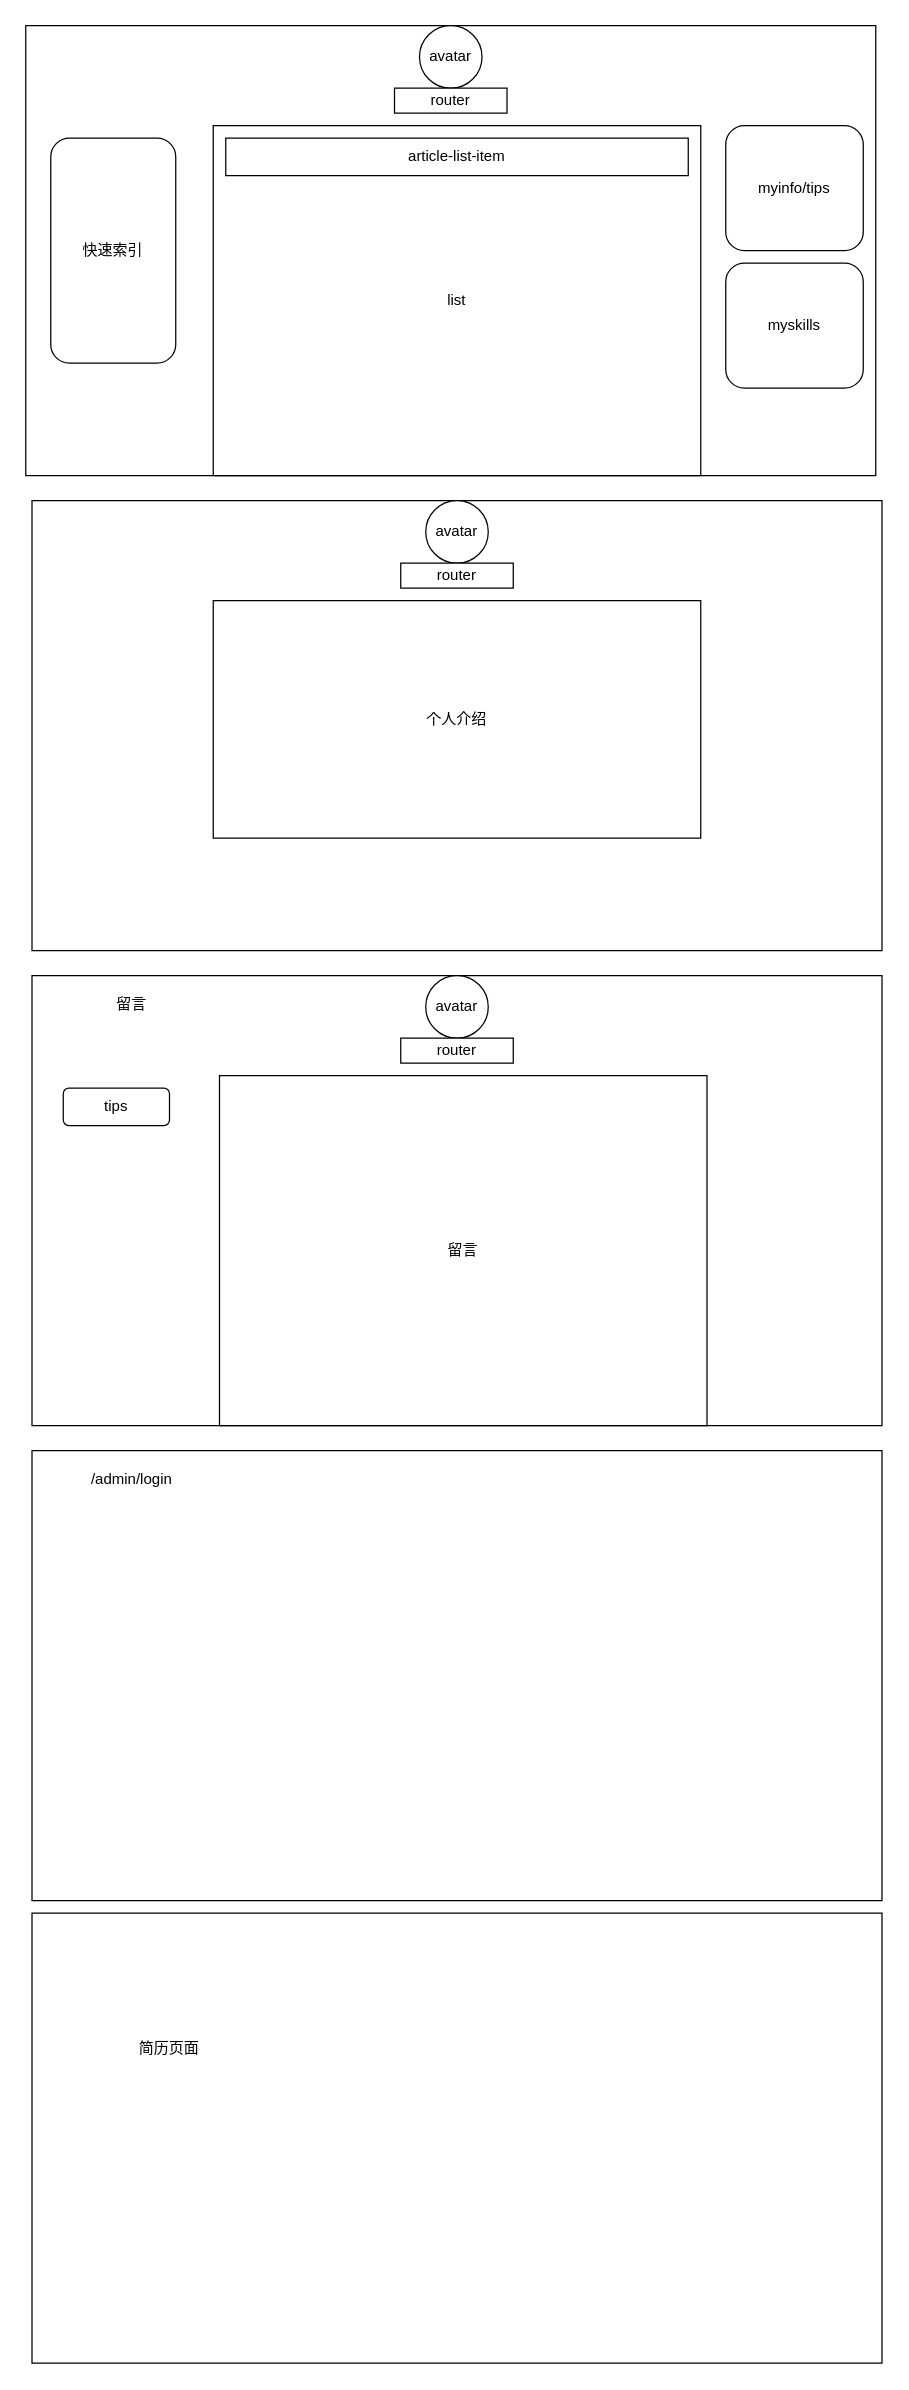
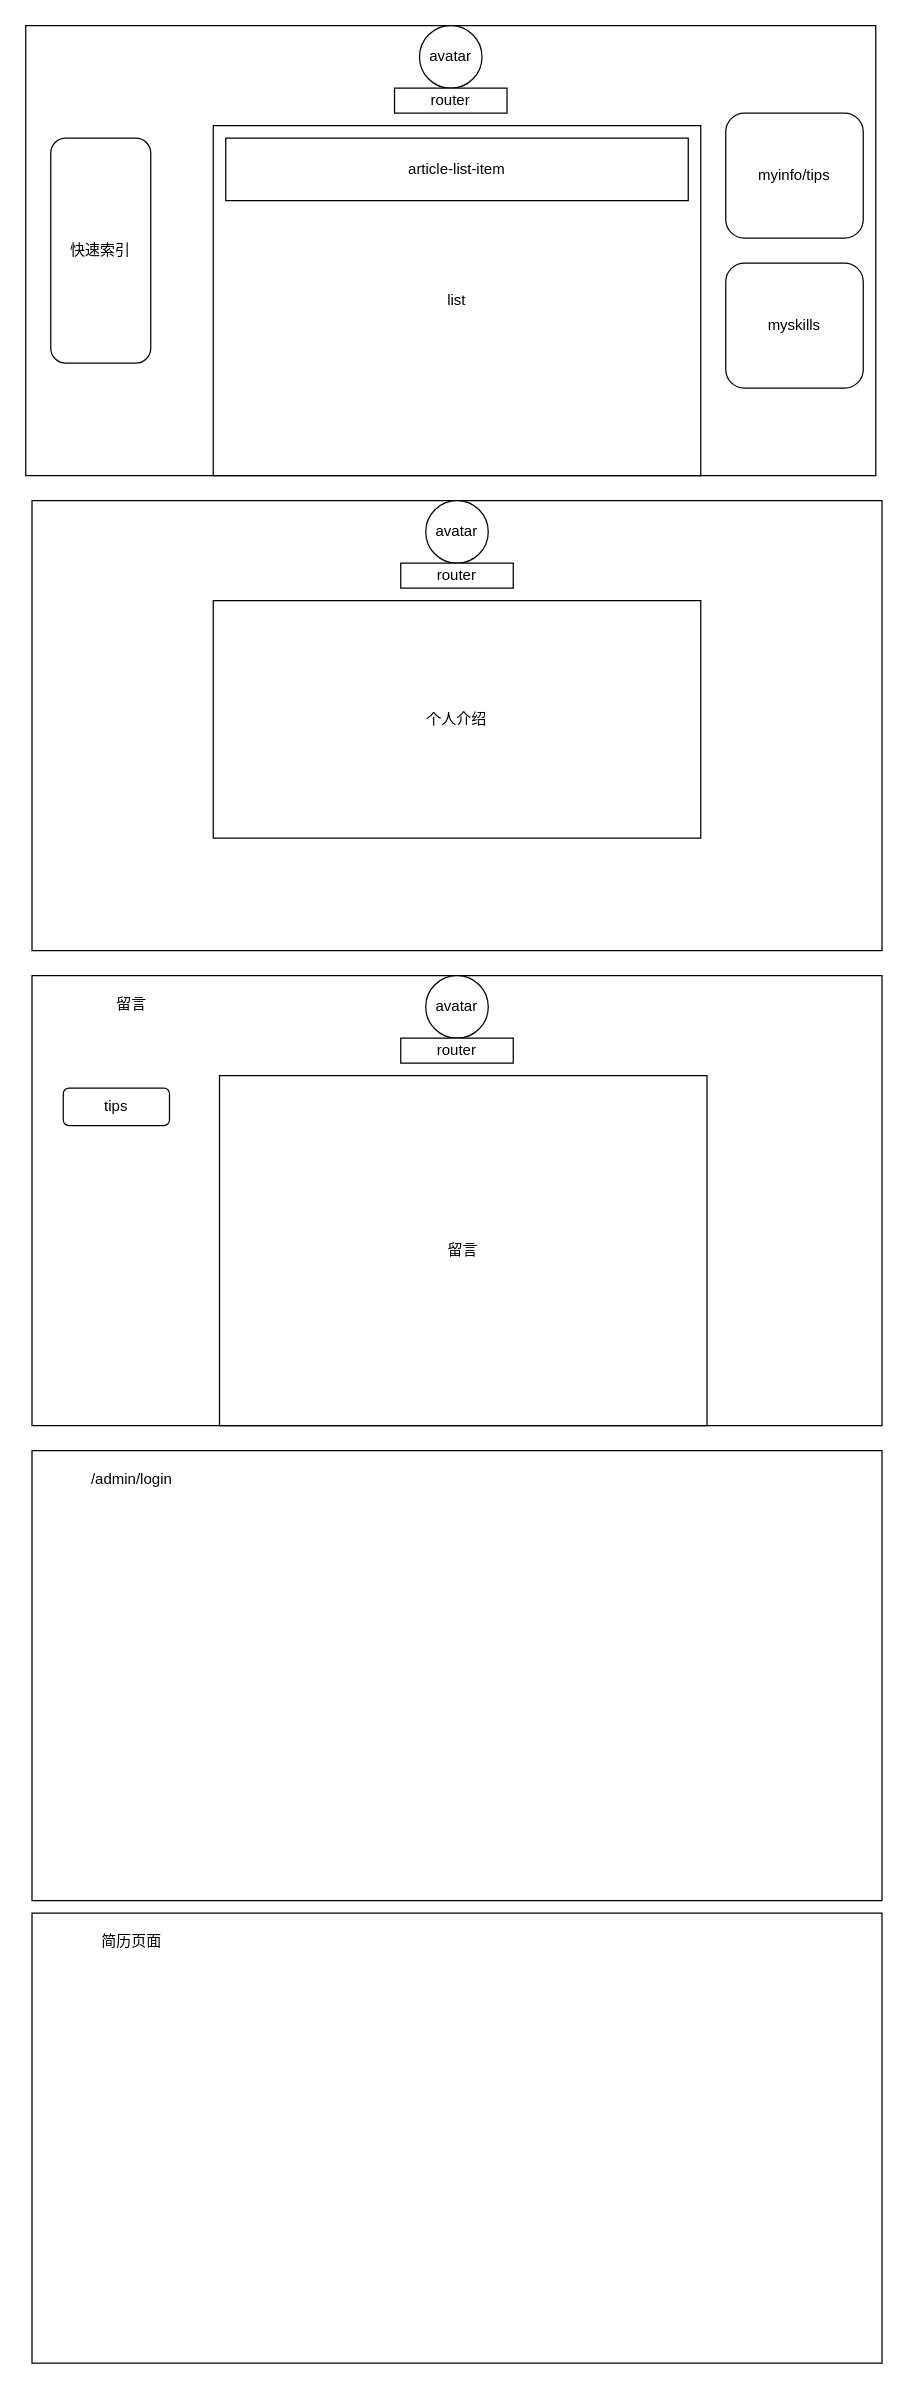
  <mxCell id="0" />
  <mxCell id="1" parent="0" />
  <mxCell id="2" value="" style="rounded=0;whiteSpace=wrap;html=1;" parent="1" vertex="1"><mxGeometry x="20" y="20" width="680" height="360" as="geometry" /></mxCell>
  <mxCell id="3" value="avatar" style="ellipse;whiteSpace=wrap;html=1;aspect=fixed;" parent="1" vertex="1"><mxGeometry x="335" y="20" width="50" height="50" as="geometry" /></mxCell>
  <mxCell id="4" value="router" style="rounded=0;whiteSpace=wrap;html=1;" parent="1" vertex="1"><mxGeometry x="315" y="70" width="90" height="20" as="geometry" /></mxCell>
  <mxCell id="5" value="list" style="rounded=0;whiteSpace=wrap;html=1;" parent="1" vertex="1"><mxGeometry x="170" y="100" width="390" height="280" as="geometry" /></mxCell>
- <mxCell id="6" value="myinfo/tips" style="rounded=1;whiteSpace=wrap;html=1;" parent="1" vertex="1"><mxGeometry x="580" y="100" width="110" height="100" as="geometry" /></mxCell>
+ <mxCell id="6" value="myinfo/tips" style="rounded=1;whiteSpace=wrap;html=1;" parent="1" vertex="1"><mxGeometry x="580" y="90" width="110" height="100" as="geometry" /></mxCell>
  <mxCell id="7" value="myskills" style="rounded=1;whiteSpace=wrap;html=1;" parent="1" vertex="1"><mxGeometry x="580" y="210" width="110" height="100" as="geometry" /></mxCell>
- <mxCell id="8" value="快速索引" style="rounded=1;whiteSpace=wrap;html=1;" parent="1" vertex="1"><mxGeometry x="40" y="110" width="100" height="180" as="geometry" /></mxCell>
+ <mxCell id="8" value="快速索引" style="rounded=1;whiteSpace=wrap;html=1;" parent="1" vertex="1"><mxGeometry x="40" y="110" width="80" height="180" as="geometry" /></mxCell>
  <mxCell id="9" value="" style="rounded=0;whiteSpace=wrap;html=1;" parent="1" vertex="1"><mxGeometry x="25" y="400" width="680" height="360" as="geometry" /></mxCell>
  <mxCell id="10" value="avatar" style="ellipse;whiteSpace=wrap;html=1;aspect=fixed;" parent="1" vertex="1"><mxGeometry x="340" y="400" width="50" height="50" as="geometry" /></mxCell>
  <mxCell id="11" value="router" style="rounded=0;whiteSpace=wrap;html=1;" parent="1" vertex="1"><mxGeometry x="320" y="450" width="90" height="20" as="geometry" /></mxCell>
  <mxCell id="12" value="个人介绍" style="rounded=0;whiteSpace=wrap;html=1;" parent="1" vertex="1"><mxGeometry x="170" y="480" width="390" height="190" as="geometry" /></mxCell>
- <mxCell id="13" value="article-list-item" style="rounded=0;whiteSpace=wrap;html=1;" parent="1" vertex="1"><mxGeometry x="180" y="110" width="370" height="30" as="geometry" /></mxCell>
+ <mxCell id="13" value="article-list-item" style="rounded=0;whiteSpace=wrap;html=1;" parent="1" vertex="1"><mxGeometry x="180" y="110" width="370" height="50" as="geometry" /></mxCell>
  <mxCell id="14" value="" style="rounded=0;whiteSpace=wrap;html=1;" parent="1" vertex="1"><mxGeometry x="25" y="780" width="680" height="360" as="geometry" /></mxCell>
  <mxCell id="15" value="avatar" style="ellipse;whiteSpace=wrap;html=1;aspect=fixed;" parent="1" vertex="1"><mxGeometry x="340" y="780" width="50" height="50" as="geometry" /></mxCell>
  <mxCell id="16" value="router" style="rounded=0;whiteSpace=wrap;html=1;" parent="1" vertex="1"><mxGeometry x="320" y="830" width="90" height="20" as="geometry" /></mxCell>
  <mxCell id="17" value="留言" style="rounded=0;whiteSpace=wrap;html=1;" parent="1" vertex="1"><mxGeometry x="175" y="860" width="390" height="280" as="geometry" /></mxCell>
  <mxCell id="18" value="tips" style="rounded=1;whiteSpace=wrap;html=1;" parent="1" vertex="1"><mxGeometry x="50" y="870" width="85" height="30" as="geometry" /></mxCell>
  <mxCell id="19" value="留言" style="text;html=1;strokeColor=none;fillColor=none;align=center;verticalAlign=middle;whiteSpace=wrap;rounded=0;" parent="1" vertex="1"><mxGeometry x="55" y="795" width="100" height="15" as="geometry" /></mxCell>
  <mxCell id="20" value="" style="rounded=0;whiteSpace=wrap;html=1;" parent="1" vertex="1"><mxGeometry x="25" y="1160" width="680" height="360" as="geometry" /></mxCell>
  <mxCell id="21" value="/admin/login" style="text;html=1;strokeColor=none;fillColor=none;align=center;verticalAlign=middle;whiteSpace=wrap;rounded=0;" parent="1" vertex="1"><mxGeometry x="55" y="1175" width="100" height="15" as="geometry" /></mxCell>
  <mxCell id="22" value="" style="rounded=0;whiteSpace=wrap;html=1;" parent="1" vertex="1"><mxGeometry x="25" y="1530" width="680" height="360" as="geometry" /></mxCell>
- <mxCell id="23" value="简历页面" style="text;html=1;strokeColor=none;fillColor=none;align=center;verticalAlign=middle;whiteSpace=wrap;rounded=0;" parent="1" vertex="1"><mxGeometry x="85" y="1630" width="100" height="15" as="geometry" /></mxCell>
+ <mxCell id="23" value="简历页面" style="text;html=1;strokeColor=none;fillColor=none;align=center;verticalAlign=middle;whiteSpace=wrap;rounded=0;" parent="1" vertex="1"><mxGeometry x="55" y="1545" width="100" height="15" as="geometry" /></mxCell>
